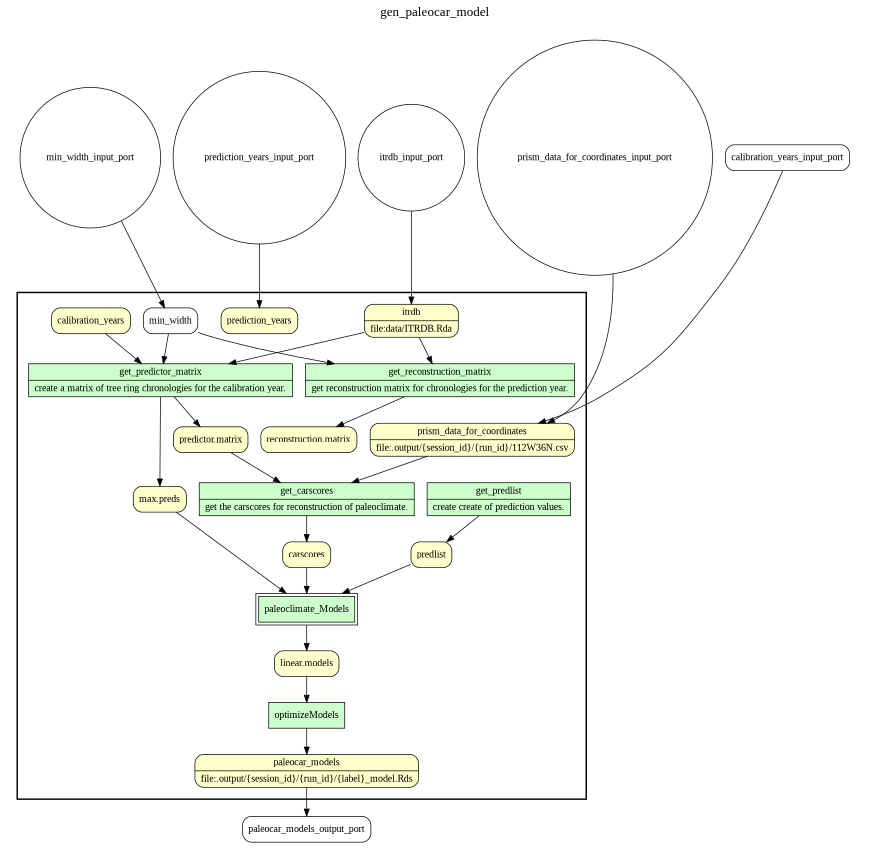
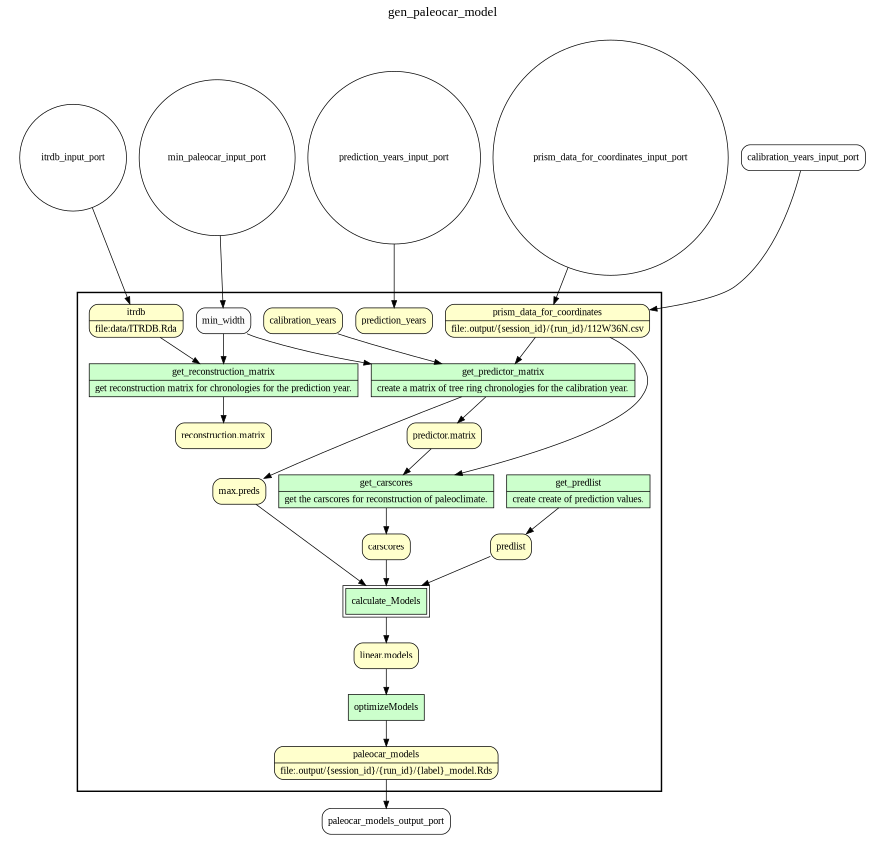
  digraph {
    fontname="Liberation Serif"
    fontsize=18
    label=gen_paleocar_model
    labelloc=t
    rankdir=TB
    node [fillcolor="#FFFFCC" fontname="Liberation Serif" peripheries=1 shape=box style="rounded,filled"]
    edge [fontname="Liberation Serif"]
    n1 [fillcolor="#CCFFCC" label="{<f0> get_predictor_matrix |<f1> create a matrix of tree ring chronologies for the calibration year.}" rankdir=LR shape=record style=filled]
    "predictor.matrix"
    "max.preds"
    n4 [fillcolor="#CCFFCC" label="{<f0> get_reconstruction_matrix |<f1> get reconstruction matrix for chronologies for the prediction year.}" rankdir=LR shape=record style=filled]
    "reconstruction.matrix"
    n6 [fillcolor="#CCFFCC" label="{<f0> get_predlist |<f1> create create of prediction values.}" rankdir=LR shape=record style=filled]
    predlist
    n8 [fillcolor="#CCFFCC" label="{<f0> get_carscores |<f1> get the carscores for reconstruction of paleoclimate.}" rankdir=LR shape=record style=filled]
    carscores
    optimizeModels [fillcolor="#CCFFCC" style=filled]
    n11 [label="{<f0> paleocar_models |<f1> file\:.output/\{session_id\}/\{run_id\}/\{label\}_model.Rds}" rankdir=LR shape=record]
-   calculate_Models [fillcolor="#CCFFCC" peripheries=2 style=filled label=paleoclimate_Models]
+   calculate_Models [fillcolor="#CCFFCC" peripheries=2 style=filled]
    "linear.models"
    n14 [label="{<f0> itrdb |<f1> file\:data/ITRDB.Rda}" rankdir=LR shape=record]
    calibration_years
    prediction_years
    n17 [label="{<f0> prism_data_for_coordinates |<f1> file\:.output/\{session_id\}/\{run_id\}/112W36N.csv}" rankdir=LR shape=record]
    min_width [fillcolor="#FCFCFC"]
    prediction_years_input_port [fillcolor="#FFFFFF" shape=circle width=0.2]
    prism_data_for_coordinates_input_port [fillcolor="#FFFFFF" shape=circle width=0.2]
    itrdb_input_port [fillcolor="#FFFFFF" shape=circle width=0.2]
    calibration_years_input_port [fillcolor="#FFFFFF" width=0.2]
-   min_width_input_port [fillcolor="#FFFFFF" shape=circle width=0.2]
+   min_width_input_port [fillcolor="#FFFFFF" shape=circle width=0.2 label=min_paleocar_input_port]
    paleocar_models_output_port [fillcolor="#FFFFFF" width=0.2]
    subgraph cluster_1 {
      color=black
      label=""
      penwidth=2
      subgraph cluster_2 {
        color=black
        label=""
        penwidth=0
        n1
        "predictor.matrix"
        "max.preds"
        n4
        "reconstruction.matrix"
        n6
        predlist
        n8
        carscores
        optimizeModels
        n11
        calculate_Models
        "linear.models"
        n14
        calibration_years
        prediction_years
        n17
        min_width
      }
    }
    subgraph cluster_3 {
      label=""
      penwidth=0
      subgraph cluster_4 {
        label=""
        penwidth=0
        paleocar_models_output_port
      }
    }
    subgraph cluster_5 {
      label=""
      penwidth=0
      subgraph cluster_6 {
        label=""
        penwidth=0
        prediction_years_input_port
        prism_data_for_coordinates_input_port
        itrdb_input_port
        calibration_years_input_port
        min_width_input_port
      }
    }
    n1 -> "predictor.matrix"
    n1 -> "max.preds"
    "predictor.matrix" -> n8
    "max.preds" -> calculate_Models
    n4 -> "reconstruction.matrix"
    n6 -> predlist
    predlist -> calculate_Models
    n8 -> carscores
    carscores -> calculate_Models
    optimizeModels -> n11
    n11 -> paleocar_models_output_port
    calculate_Models -> "linear.models"
    "linear.models" -> optimizeModels
-   n14 -> n1
+   n17 -> n1
    n14 -> n4
    calibration_years -> n1
    n17 -> n8
    min_width -> n1
    min_width -> n4
    prediction_years_input_port -> prediction_years
    prism_data_for_coordinates_input_port -> n17
    itrdb_input_port -> n14
    calibration_years_input_port -> n17
    min_width_input_port -> min_width
  }
